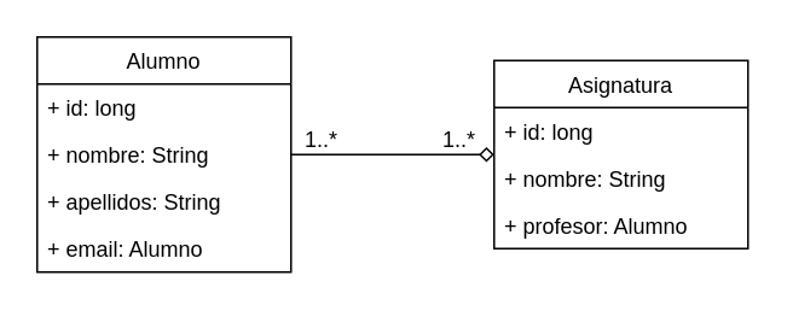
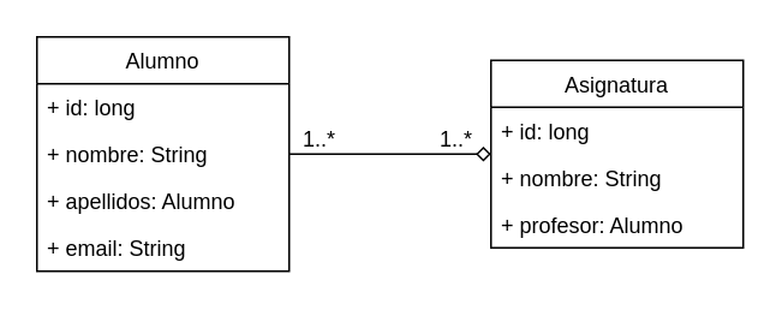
  <mxCell id="0" />
  <mxCell id="1" parent="0" />
  <mxCell id="2" value="" style="edgeStyle=orthogonalEdgeStyle;rounded=0;orthogonalLoop=1;jettySize=auto;html=1;startArrow=none;startFill=0;endArrow=diamond;endFill=0;" edge="1" parent="1" source="3" target="8"><mxGeometry relative="1" as="geometry" /></mxCell>
  <mxCell id="3" value="Alumno" style="swimlane;fontStyle=0;childLayout=stackLayout;horizontal=1;startSize=26;fillColor=none;horizontalStack=0;resizeParent=1;resizeParentMax=0;resizeLast=0;collapsible=1;marginBottom=0;" vertex="1" parent="1"><mxGeometry x="20" y="20" width="140" height="130" as="geometry" /></mxCell>
  <mxCell id="4" value="+ id: long&#10;" style="text;strokeColor=none;fillColor=none;align=left;verticalAlign=top;spacingLeft=4;spacingRight=4;overflow=hidden;rotatable=0;points=[[0,0.5],[1,0.5]];portConstraint=eastwest;" vertex="1" parent="3"><mxGeometry y="26" width="140" height="26" as="geometry" /></mxCell>
  <mxCell id="5" value="+ nombre: String&#10;" style="text;strokeColor=none;fillColor=none;align=left;verticalAlign=top;spacingLeft=4;spacingRight=4;overflow=hidden;rotatable=0;points=[[0,0.5],[1,0.5]];portConstraint=eastwest;" vertex="1" parent="3"><mxGeometry y="52" width="140" height="26" as="geometry" /></mxCell>
- <mxCell id="6" value="+ apellidos: String&#10;" style="text;strokeColor=none;fillColor=none;align=left;verticalAlign=top;spacingLeft=4;spacingRight=4;overflow=hidden;rotatable=0;points=[[0,0.5],[1,0.5]];portConstraint=eastwest;" vertex="1" parent="3"><mxGeometry y="78" width="140" height="26" as="geometry" /></mxCell>
- <mxCell id="7" value="+ email: Alumno&#10;" style="text;strokeColor=none;fillColor=none;align=left;verticalAlign=top;spacingLeft=4;spacingRight=4;overflow=hidden;rotatable=0;points=[[0,0.5],[1,0.5]];portConstraint=eastwest;" vertex="1" parent="3"><mxGeometry y="104" width="140" height="26" as="geometry" /></mxCell>
+ <mxCell id="6" value="+ apellidos: Alumno&#10;" style="text;strokeColor=none;fillColor=none;align=left;verticalAlign=top;spacingLeft=4;spacingRight=4;overflow=hidden;rotatable=0;points=[[0,0.5],[1,0.5]];portConstraint=eastwest;" vertex="1" parent="3"><mxGeometry y="78" width="140" height="26" as="geometry" /></mxCell>
+ <mxCell id="7" value="+ email: String&#10;" style="text;strokeColor=none;fillColor=none;align=left;verticalAlign=top;spacingLeft=4;spacingRight=4;overflow=hidden;rotatable=0;points=[[0,0.5],[1,0.5]];portConstraint=eastwest;" vertex="1" parent="3"><mxGeometry y="104" width="140" height="26" as="geometry" /></mxCell>
  <mxCell id="8" value="Asignatura" style="swimlane;fontStyle=0;childLayout=stackLayout;horizontal=1;startSize=26;fillColor=none;horizontalStack=0;resizeParent=1;resizeParentMax=0;resizeLast=0;collapsible=1;marginBottom=0;" vertex="1" parent="1"><mxGeometry x="272" y="33" width="140" height="104" as="geometry" /></mxCell>
  <mxCell id="9" value="+ id: long&#10;" style="text;strokeColor=none;fillColor=none;align=left;verticalAlign=top;spacingLeft=4;spacingRight=4;overflow=hidden;rotatable=0;points=[[0,0.5],[1,0.5]];portConstraint=eastwest;" vertex="1" parent="8"><mxGeometry y="26" width="140" height="26" as="geometry" /></mxCell>
  <mxCell id="10" value="+ nombre: String&#10;" style="text;strokeColor=none;fillColor=none;align=left;verticalAlign=top;spacingLeft=4;spacingRight=4;overflow=hidden;rotatable=0;points=[[0,0.5],[1,0.5]];portConstraint=eastwest;" vertex="1" parent="8"><mxGeometry y="52" width="140" height="26" as="geometry" /></mxCell>
  <mxCell id="11" value="+ profesor: Alumno&#10;" style="text;strokeColor=none;fillColor=none;align=left;verticalAlign=top;spacingLeft=4;spacingRight=4;overflow=hidden;rotatable=0;points=[[0,0.5],[1,0.5]];portConstraint=eastwest;" vertex="1" parent="8"><mxGeometry y="78" width="140" height="26" as="geometry" /></mxCell>
  <mxCell id="12" value="1..*&lt;br&gt;" style="text;html=1;resizable=0;points=[];autosize=1;align=left;verticalAlign=top;spacingTop=-4;" vertex="1" parent="1"><mxGeometry x="166" y="67" width="30" height="20" as="geometry" /></mxCell>
  <mxCell id="13" value="1..*&lt;br&gt;" style="text;html=1;resizable=0;points=[];autosize=1;align=left;verticalAlign=top;spacingTop=-4;" vertex="1" parent="1"><mxGeometry x="242" y="67" width="30" height="20" as="geometry" /></mxCell>
